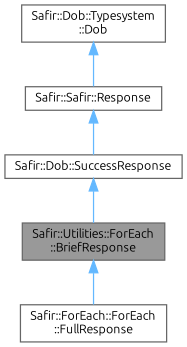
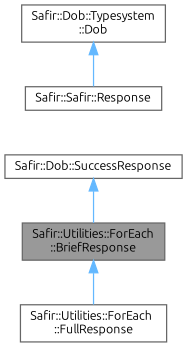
  digraph {
    fontname=Ubuntu
    node [color=gray40 fillcolor=white fontname=Ubuntu fontsize=10 shape=box style=filled]
    edge [color=steelblue1 dir=back fontname=Ubuntu fontsize=10 labelfontname=Helvetica labelfontsize=10 style=solid]
    n1 [fillcolor=grey60 fontcolor=black height=0.2 label="Safir::Utilities::ForEach\l::BriefResponse" width=0.4]
-   n2 [height=0.2 label="Safir::ForEach::ForEach\l::FullResponse" width=0.4]
+   n2 [height=0.2 label="Safir::Utilities::ForEach\l::FullResponse" width=0.4]
    n3 [height=0.2 label="Safir::Dob::SuccessResponse" width=0.4]
    n4 [height=0.2 label="Safir::Safir::Response" width=0.4]
    n5 [height=0.2 label="Safir::Dob::Typesystem\l::Dob" width=0.4]
    n1 -> n2
    n3 -> n1
-   n4 -> n3
    n5 -> n4
  }
